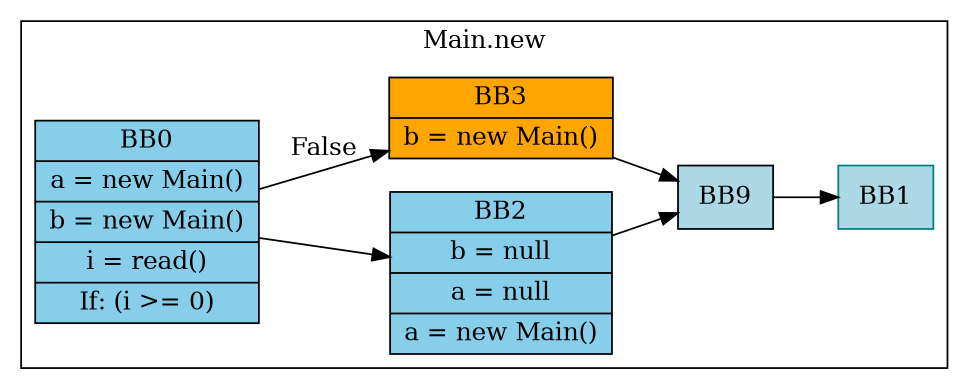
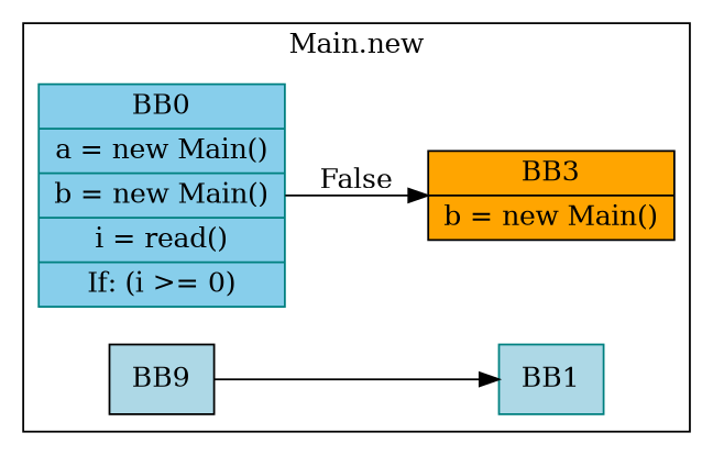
  digraph {
    rankdir=LR
    node [color=black fillcolor=skyblue shape=record style=filled]
-   n1 [label="BB0|a = new Main()|b = new Main()|i = read()|If: (i \>= 0)"]
-   n2 [label="BB2|b = null|a = null|a = new Main()"]
+   n1 [color=teal label="BB0|a = new Main()|b = new Main()|i = read()|If: (i \>= 0)"]
    n3 [fillcolor=orange label="BB3|b = new Main()"]
    n4 [fillcolor=lightblue label=BB9]
    n5 [color=teal fillcolor=lightblue label=BB1]
    subgraph cluster_1 {
      label="Main.new"
      n1
-     n2
      n3
      n4
      n5
    }
-   n1 -> n2
    n1 -> n3 [label=False]
-   n2 -> n4
-   n3 -> n4
    n4 -> n5
  }
